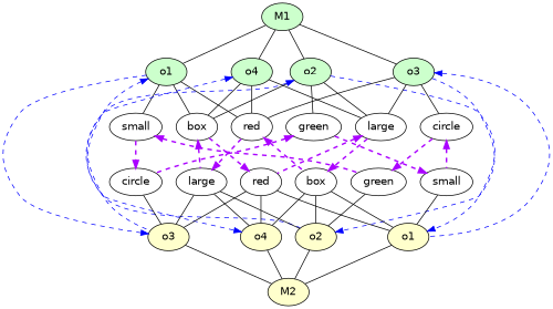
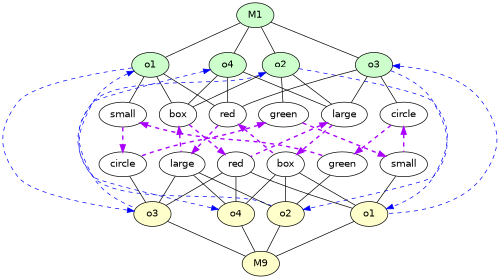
  strict digraph {
    rankdir=TB
    node [fontname=Helvetica shape=oval]
    edge [constraint=true dir=none]
    M1 [fillcolor="#CCFFCC" height=0.5 style=filled width=0.75]
    n2 [fillcolor="#CCFFCC" height=0.5 label=o1 style=filled width=0.75]
    n3 [fillcolor="#CCFFCC" height=0.5 label=o2 style=filled width=0.75]
    n4 [fillcolor="#CCFFCC" height=0.5 label=o3 style=filled width=0.75]
    n5 [fillcolor="#CCFFCC" height=0.5 label=o4 style=filled width=0.75]
    n6 [height=0.5 label=red width=0.75]
    n7 [height=0.5 label=box width=0.75]
    n8 [height=0.5 label=small width=0.88464]
    n9 [fillcolor="#FFFFCC" height=0.5 label=o2 style=filled width=0.75]
    n10 [fillcolor="#FFFFCC" height=0.5 label=o3 style=filled width=0.75]
    n11 [fillcolor="#FFFFCC" height=0.5 label=o1 style=filled width=0.75]
    n12 [height=0.5 label=green width=0.93881]
    n13 [height=0.5 label=large width=0.86659]
    n14 [height=0.5 label=circle width=0.88464]
    n15 [fillcolor="#FFFFCC" height=0.5 label=o4 style=filled width=0.75]
-   M2 [fillcolor="#FFFFCC" height=0.5 style=filled width=0.75]
+   M2 [fillcolor="#FFFFCC" height=0.5 style=filled width=0.75 label=M9]
    n17 [height=0.5 label=box width=0.75]
    n18 [height=0.5 label=large width=0.86659]
    n19 [height=0.5 label=red width=0.75]
    n20 [height=0.5 label=green width=0.93881]
    n21 [height=0.5 label=circle width=0.88464]
    n22 [height=0.5 label=small width=0.88464]
    M1 -> n2 [penwidth=1]
    M1 -> n3 [penwidth=1]
    M1 -> n4 [penwidth=1]
    M1 -> n5 [penwidth=1]
    n2 -> n6
    n2 -> n7
    n2 -> n8
    n2 -> n9 [color=blue dir=back penwidth=1 style=dashed]
    n2 -> n10 [color=blue penwidth=1 style=dashed dir=""]
    n3 -> n7
    n3 -> n10 [color=blue dir=back penwidth=1 style=dashed]
    n3 -> n11 [color=blue penwidth=1 style=dashed dir=""]
    n3 -> n12
    n3 -> n13
    n4 -> n6
    n4 -> n9 [color=blue penwidth=1 style=dashed dir=""]
    n4 -> n11 [color=blue dir=back penwidth=1 style=dashed]
    n4 -> n13
    n4 -> n14
    n5 -> n6
    n5 -> n7
    n5 -> n13
    n5 -> n15 [color=blue dir=both penwidth=1 style=dashed]
    n6 -> n17 [color="#AA00FF" dir=back penwidth=2 style=dashed]
    n6 -> n18 [color="#AA00FF" penwidth=2 style=dashed dir=""]
    n7 -> n18 [color="#AA00FF" dir=back penwidth=2 style=dashed]
    n7 -> n19 [color="#AA00FF" penwidth=2 style=dashed dir=""]
    n8 -> n20 [color="#AA00FF" dir=back penwidth=2 style=dashed]
    n8 -> n21 [color="#AA00FF" penwidth=2 style=dashed dir=""]
    n9 -> M2 [penwidth=1]
    n10 -> M2 [penwidth=1]
    n11 -> M2 [penwidth=1]
    n12 -> n21 [color="#AA00FF" dir=back penwidth=2 style=dashed]
    n12 -> n22 [color="#AA00FF" penwidth=2 style=dashed dir=""]
    n13 -> n17 [color="#AA00FF" penwidth=2 style=dashed dir=""]
    n13 -> n19 [color="#AA00FF" dir=back penwidth=2 style=dashed]
    n14 -> n20 [color="#AA00FF" penwidth=2 style=dashed dir=""]
    n14 -> n22 [color="#AA00FF" dir=back penwidth=2 style=dashed]
    n15 -> M2 [penwidth=1]
    n17 -> n9
    n17 -> n11
    n17 -> n15
    n18 -> n9
    n18 -> n10
    n18 -> n15
    n19 -> n10
    n19 -> n11
    n19 -> n15
    n20 -> n9
    n21 -> n10
    n22 -> n11
  }
